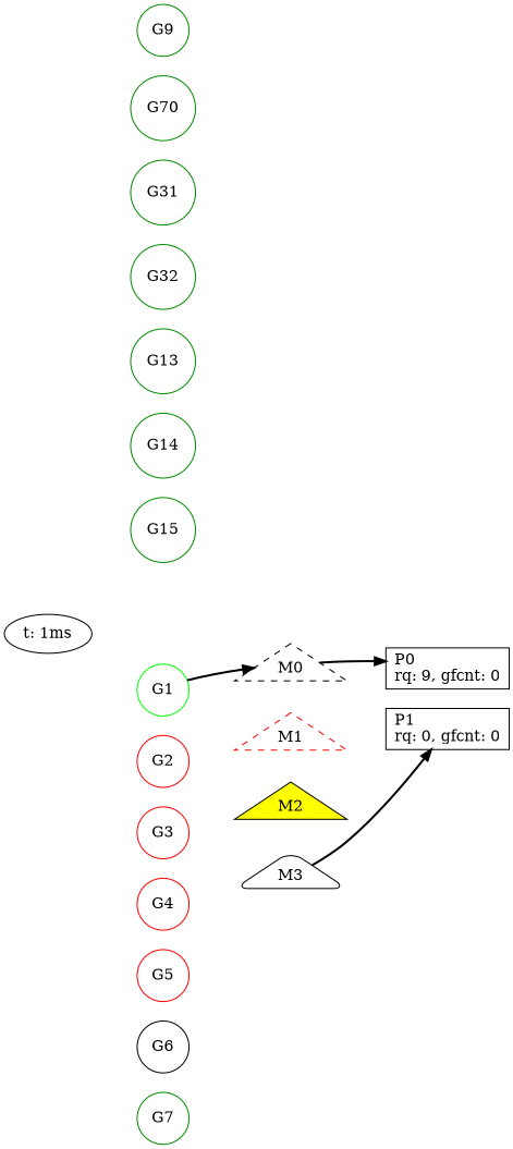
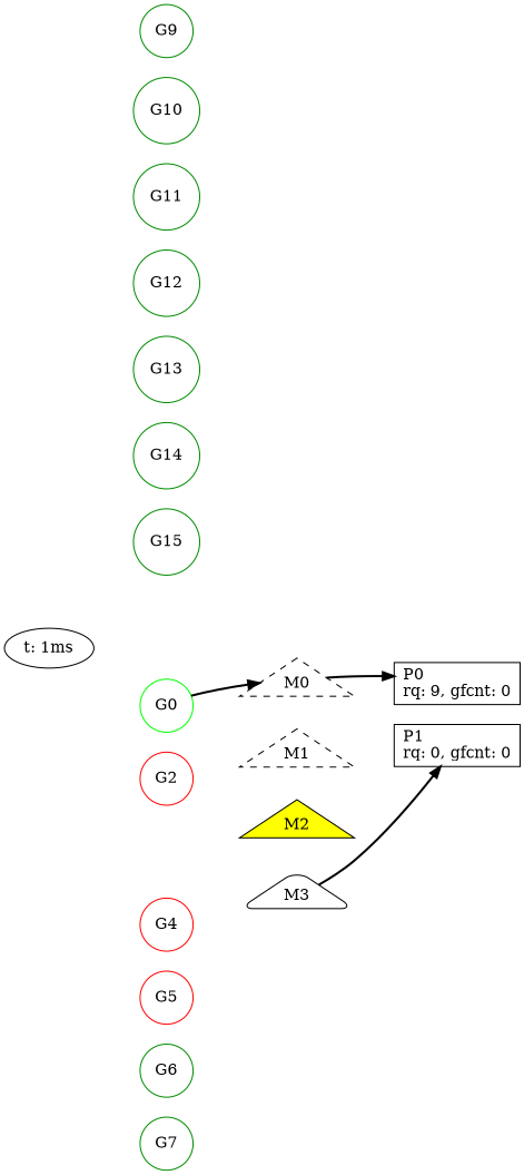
  digraph {
    rankdir=LR
    node [group=g shape=circle color=green4]
    edge [style=invis]
    n1 [group=p label="P0\lrq: 9, gfcnt: 0\l" shape=box color=""]
    n2 [group=p label="P1\lrq: 0, gfcnt: 0\l" shape=box color=""]
    n3 [fillcolor=white group=m label=M3 shape=triangle style="rounded,filled" color=""]
    n4 [fillcolor=yellow group=m label=M2 shape=triangle style=filled color=""]
-   n5 [fillcolor=white group=m label=M1 shape=triangle style="dashed,filled" color=red]
+   n5 [fillcolor=white group=m label=M1 shape=triangle style="dashed,filled" color=""]
    n6 [fillcolor=white group=m label=M0 shape=triangle style="dashed,filled" color=""]
-   n7 [color=green label=G1]
+   n7 [color=green label=G0]
    n8 [color=red label=G2]
-   n9 [color=red label=G3]
    n10 [color=red label=G4]
    n11 [color=red label=G5]
-   n12 [color=black label=G6]
+   n12 [label=G6]
    n13 [label=G7]
    n14 [label=G9]
-   n15 [label=G70]
-   n16 [label=G31]
-   n17 [label=G32]
+   n15 [label=G10]
+   n16 [label=G11]
+   n17 [label=G12]
    n18 [label=G13]
    n19 [label=G14]
    n20 [label=G15]
    n21 [label="t: 1ms" group="" shape="" color=""]
    subgraph sub_1 {
      rank=same
      n1
      n2
    }
    subgraph sub_2 {
      rank=same
      n3
      n4
      n5
      n6
    }
    subgraph sub_3 {
      rank=same
      n7
      n8
-     n9
      n10
      n11
      n12
      n13
      n14
      n15
      n16
      n17
      n18
      n19
      n20
    }
    n1 -> n2
    n3 -> n2 [style=bold]
    n4 -> n3
    n5 -> n4
    n6 -> n1
    n6 -> n1 [style=bold]
    n6 -> n5
    n7 -> n6
    n7 -> n6 [style=bold]
    n7 -> n8
-   n8 -> n9
-   n9 -> n10
    n10 -> n11
    n11 -> n12
    n12 -> n13
    n14 -> n15
    n15 -> n16
    n16 -> n17
    n17 -> n18
    n18 -> n19
    n19 -> n20
    n21 -> n1
    n21 -> n6
    n21 -> n7
  }
